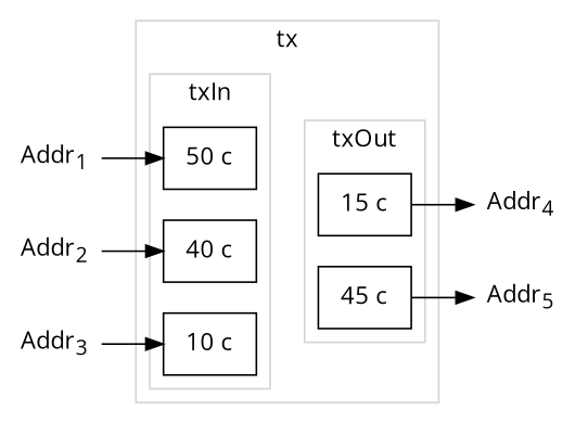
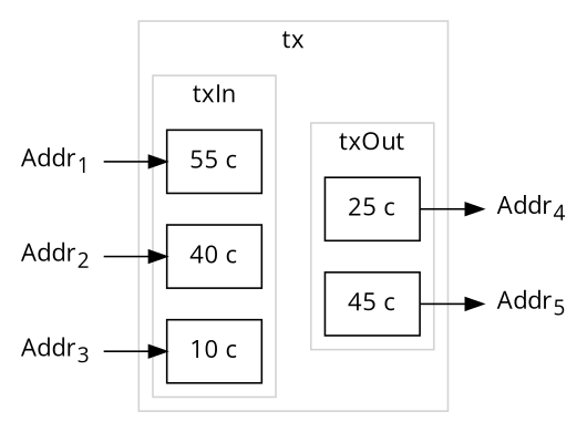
  digraph {
    fontname="Open Sans"
    rankdir=LR
    node [fontname="Open Sans" shape=box]
    edge [fontname="Open Sans"]
-   n1 [label="50 c"]
+   n1 [label="55 c"]
    n2 [label="40 c"]
    n3 [label="10 c"]
-   n4 [label="15 c"]
+   n4 [label="25 c"]
    n5 [label="45 c"]
    n6 [label=<Addr<SUB>4</SUB>> shape=plaintext]
    n7 [label=<Addr<SUB>5</SUB>> shape=plaintext]
    n8 [label=<Addr<SUB>1</SUB>> shape=plaintext]
    n9 [label=<Addr<SUB>2</SUB>> shape=plaintext]
    n10 [label=<Addr<SUB>3</SUB>> shape=plaintext]
    subgraph cluster_1 {
      color=lightgrey
      label=tx
      subgraph cluster_2 {
        color=lightgrey
        label=txIn
        n1
        n2
        n3
      }
      subgraph cluster_3 {
        color=lightgrey
        label=txOut
        n4
        n5
      }
    }
    n1 -> n4 [style=invis]
    n3 -> n5 [style=invis]
    n4 -> n6
    n5 -> n7
    n8 -> n1
    n9 -> n2
    n10 -> n3
  }
